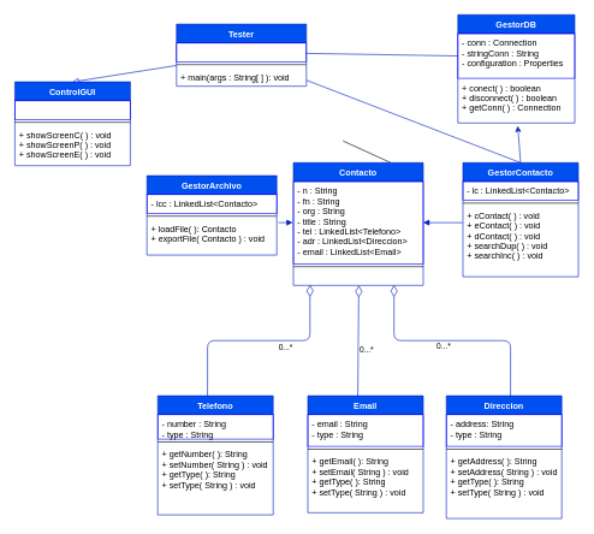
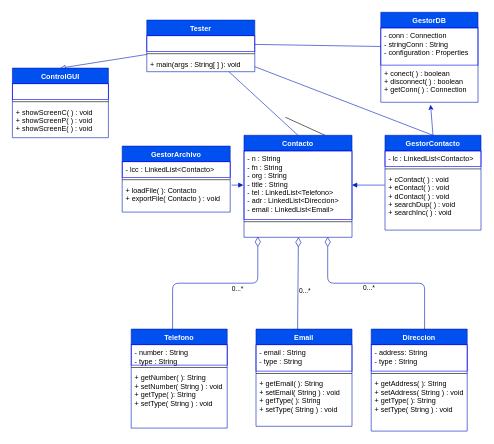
  <mxCell id="0" />
  <mxCell id="1" parent="0" />
  <mxCell id="2" style="edgeStyle=none;rounded=0;orthogonalLoop=1;jettySize=auto;html=1;exitX=0.75;exitY=0;exitDx=0;exitDy=0;endArrow=none;endFill=0;" edge="1" parent="1" source="3"><mxGeometry relative="1" as="geometry"><mxPoint x="474.765" y="194.824" as="targetPoint" /></mxGeometry></mxCell>
  <mxCell id="3" value="Contacto" style="swimlane;fontStyle=1;align=center;verticalAlign=top;childLayout=stackLayout;horizontal=1;startSize=26;horizontalStack=0;resizeParent=1;resizeParentMax=0;resizeLast=0;collapsible=1;marginBottom=0;fontColor=#ffffff;fillColor=#0050ef;strokeColor=#001DBC;" parent="1" vertex="1"><mxGeometry x="406" y="225" width="180" height="170" as="geometry"><mxRectangle x="210" y="300" width="80" height="26" as="alternateBounds" /></mxGeometry></mxCell>
  <mxCell id="4" value="- n : String&#10;- fn : String&#10;- org : String&#10;- title : String&#10;- tel : LinkedList&lt;Telefono&gt;&#10;- adr : LinkedList&lt;Direccion&gt;&#10;- email : LinkedList&lt;Email&gt;" style="text;fillColor=none;align=left;verticalAlign=top;spacingLeft=4;spacingRight=4;overflow=hidden;rotatable=0;points=[[0,0.5],[1,0.5]];portConstraint=eastwest;fontColor=#000000;strokeColor=#0000FF;" parent="3" vertex="1"><mxGeometry y="26" width="180" height="114" as="geometry" /></mxCell>
  <mxCell id="5" value="" style="line;strokeWidth=1;fillColor=none;align=left;verticalAlign=middle;spacingTop=-1;spacingLeft=3;spacingRight=3;rotatable=0;labelPosition=right;points=[];portConstraint=eastwest;fontColor=#000000;" parent="3" vertex="1"><mxGeometry y="140" width="180" height="8" as="geometry" /></mxCell>
  <mxCell id="6" value=" " style="text;strokeColor=none;align=left;verticalAlign=top;spacingLeft=4;spacingRight=4;overflow=hidden;rotatable=0;points=[[0,0.5],[1,0.5]];portConstraint=eastwest;fontColor=#000000;" parent="3" vertex="1"><mxGeometry y="148" width="180" height="22" as="geometry" /></mxCell>
  <mxCell id="7" value="Email" style="swimlane;fontStyle=1;align=center;verticalAlign=top;childLayout=stackLayout;horizontal=1;startSize=26;horizontalStack=0;resizeParent=1;resizeParentMax=0;resizeLast=0;collapsible=1;marginBottom=0;fontColor=#ffffff;fillColor=#0050ef;strokeColor=#001DBC;" parent="1" vertex="1"><mxGeometry x="426" y="548" width="160" height="162" as="geometry" /></mxCell>
  <mxCell id="8" value="- email : String&#10;- type : String" style="text;fillColor=none;align=left;verticalAlign=top;spacingLeft=4;spacingRight=4;overflow=hidden;rotatable=0;points=[[0,0.5],[1,0.5]];portConstraint=eastwest;fontColor=#000000;strokeColor=#0000FF;" parent="7" vertex="1"><mxGeometry y="26" width="160" height="44" as="geometry" /></mxCell>
  <mxCell id="9" value="" style="line;strokeWidth=1;fillColor=none;align=left;verticalAlign=middle;spacingTop=-1;spacingLeft=3;spacingRight=3;rotatable=0;labelPosition=right;points=[];portConstraint=eastwest;fontColor=#000000;" parent="7" vertex="1"><mxGeometry y="70" width="160" height="8" as="geometry" /></mxCell>
  <mxCell id="10" value="+ getEmail( ): String&#10;+ setEmail( String ) : void&#10;+ getType( ): String&#10;+ setType( String ) : void" style="text;strokeColor=none;fillColor=none;align=left;verticalAlign=top;spacingLeft=4;spacingRight=4;overflow=hidden;rotatable=0;points=[[0,0.5],[1,0.5]];portConstraint=eastwest;fontColor=#000000;" parent="7" vertex="1"><mxGeometry y="78" width="160" height="84" as="geometry" /></mxCell>
  <mxCell id="11" value="Telefono" style="swimlane;fontStyle=1;align=center;verticalAlign=top;childLayout=stackLayout;horizontal=1;startSize=26;horizontalStack=0;resizeParent=1;resizeParentMax=0;resizeLast=0;collapsible=1;marginBottom=0;fontColor=#ffffff;fillColor=#0050ef;strokeColor=#001DBC;" parent="1" vertex="1"><mxGeometry x="218" y="548" width="160" height="165" as="geometry" /></mxCell>
  <mxCell id="12" value="- number : String&#10;- type : String" style="text;fillColor=none;align=left;verticalAlign=top;spacingLeft=4;spacingRight=4;overflow=hidden;rotatable=0;points=[[0,0.5],[1,0.5]];portConstraint=eastwest;fontColor=#000000;strokeColor=#0000FF;" parent="11" vertex="1"><mxGeometry y="26" width="160" height="34" as="geometry" /></mxCell>
  <mxCell id="13" value="" style="line;strokeWidth=1;fillColor=none;align=left;verticalAlign=middle;spacingTop=-1;spacingLeft=3;spacingRight=3;rotatable=0;labelPosition=right;points=[];portConstraint=eastwest;fontColor=#000000;" parent="11" vertex="1"><mxGeometry y="60" width="160" height="8" as="geometry" /></mxCell>
  <mxCell id="14" value="+ getNumber( ): String&#10;+ setNumber( String ) : void&#10;+ getType( ): String&#10;+ setType( String ) : void" style="text;strokeColor=none;fillColor=none;align=left;verticalAlign=top;spacingLeft=4;spacingRight=4;overflow=hidden;rotatable=0;points=[[0,0.5],[1,0.5]];portConstraint=eastwest;fontColor=#000000;" parent="11" vertex="1"><mxGeometry y="68" width="160" height="97" as="geometry" /></mxCell>
  <mxCell id="15" value="Direccion" style="swimlane;fontStyle=1;align=center;verticalAlign=top;childLayout=stackLayout;horizontal=1;startSize=26;horizontalStack=0;resizeParent=1;resizeParentMax=0;resizeLast=0;collapsible=1;marginBottom=0;fontColor=#ffffff;fillColor=#0050ef;strokeColor=#001DBC;" parent="1" vertex="1"><mxGeometry x="618" y="548" width="160" height="170" as="geometry" /></mxCell>
  <mxCell id="16" value="- address: String&#10;- type : String" style="text;fillColor=none;align=left;verticalAlign=top;spacingLeft=4;spacingRight=4;overflow=hidden;rotatable=0;points=[[0,0.5],[1,0.5]];portConstraint=eastwest;fontColor=#000000;strokeColor=#0000FF;" parent="15" vertex="1"><mxGeometry y="26" width="160" height="44" as="geometry" /></mxCell>
  <mxCell id="17" value="" style="line;strokeWidth=1;fillColor=none;align=left;verticalAlign=middle;spacingTop=-1;spacingLeft=3;spacingRight=3;rotatable=0;labelPosition=right;points=[];portConstraint=eastwest;fontColor=#000000;" parent="15" vertex="1"><mxGeometry y="70" width="160" height="8" as="geometry" /></mxCell>
  <mxCell id="18" value="+ getAddress( ): String&#10;+ setAddress( String ) : void&#10;+ getType( ): String&#10;+ setType( String ) : void" style="text;strokeColor=none;fillColor=none;align=left;verticalAlign=top;spacingLeft=4;spacingRight=4;overflow=hidden;rotatable=0;points=[[0,0.5],[1,0.5]];portConstraint=eastwest;fontColor=#000000;" parent="15" vertex="1"><mxGeometry y="78" width="160" height="92" as="geometry" /></mxCell>
  <mxCell id="19" value="GestorArchivo" style="swimlane;fontStyle=1;align=center;verticalAlign=top;childLayout=stackLayout;horizontal=1;startSize=26;horizontalStack=0;resizeParent=1;resizeParentMax=0;resizeLast=0;collapsible=1;marginBottom=0;fontColor=#ffffff;fillColor=#0050ef;strokeColor=#001DBC;" parent="1" vertex="1"><mxGeometry x="203" y="243" width="180" height="110" as="geometry" /></mxCell>
  <mxCell id="20" value="- lcc : LinkedList&lt;Contacto&gt;" style="text;fillColor=none;align=left;verticalAlign=top;spacingLeft=4;spacingRight=4;overflow=hidden;rotatable=0;points=[[0,0.5],[1,0.5]];portConstraint=eastwest;fontColor=#000000;strokeColor=#0000FF;" parent="19" vertex="1"><mxGeometry y="26" width="180" height="26" as="geometry" /></mxCell>
  <mxCell id="21" value="" style="line;strokeWidth=1;fillColor=none;align=left;verticalAlign=middle;spacingTop=-1;spacingLeft=3;spacingRight=3;rotatable=0;labelPosition=right;points=[];portConstraint=eastwest;fontColor=#000000;" parent="19" vertex="1"><mxGeometry y="52" width="180" height="8" as="geometry" /></mxCell>
  <mxCell id="22" value="+ loadFile( ): Contacto&#10;+ exportFile( Contacto ) : void" style="text;strokeColor=none;fillColor=none;align=left;verticalAlign=top;spacingLeft=4;spacingRight=4;overflow=hidden;rotatable=0;points=[[0,0.5],[1,0.5]];portConstraint=eastwest;fontColor=#000000;" parent="19" vertex="1"><mxGeometry y="60" width="180" height="50" as="geometry" /></mxCell>
  <mxCell id="23" style="edgeStyle=none;rounded=0;orthogonalLoop=1;jettySize=auto;html=1;endArrow=block;endFill=0;fillColor=#0050ef;strokeColor=#001DBC;entryX=0.5;entryY=0;entryDx=0;entryDy=0;" edge="1" parent="1" source="26" target="30"><mxGeometry relative="1" as="geometry" /></mxCell>
+ <mxCell id="24" style="edgeStyle=none;rounded=0;orthogonalLoop=1;jettySize=auto;html=1;entryX=0.5;entryY=0;entryDx=0;entryDy=0;endArrow=none;endFill=0;fillColor=#0050ef;strokeColor=#001DBC;" edge="1" parent="1" source="26" target="3"><mxGeometry relative="1" as="geometry" /></mxCell>
  <mxCell id="25" style="edgeStyle=none;rounded=0;orthogonalLoop=1;jettySize=auto;html=1;entryX=0.5;entryY=0;entryDx=0;entryDy=0;endArrow=none;endFill=0;fillColor=#0050ef;strokeColor=#001DBC;" edge="1" parent="1" source="26" target="35"><mxGeometry relative="1" as="geometry" /></mxCell>
  <mxCell id="26" value="Tester" style="swimlane;fontStyle=1;align=center;verticalAlign=top;childLayout=stackLayout;horizontal=1;startSize=26;horizontalStack=0;resizeParent=1;resizeParentMax=0;resizeLast=0;collapsible=1;marginBottom=0;fontColor=#ffffff;labelBackgroundColor=none;fillColor=#0050ef;strokeColor=#001DBC;" parent="1" vertex="1"><mxGeometry x="244" y="33" width="180" height="86" as="geometry" /></mxCell>
  <mxCell id="27" value=" " style="text;fillColor=none;align=left;verticalAlign=top;spacingLeft=4;spacingRight=4;overflow=hidden;rotatable=0;points=[[0,0.5],[1,0.5]];portConstraint=eastwest;fontColor=#000000;strokeColor=#0000FF;" parent="26" vertex="1"><mxGeometry y="26" width="180" height="26" as="geometry" /></mxCell>
  <mxCell id="28" value="" style="line;strokeWidth=1;fillColor=none;align=left;verticalAlign=middle;spacingTop=-1;spacingLeft=3;spacingRight=3;rotatable=0;labelPosition=right;points=[];portConstraint=eastwest;fontColor=#000000;" parent="26" vertex="1"><mxGeometry y="52" width="180" height="8" as="geometry" /></mxCell>
  <mxCell id="29" value="+ main(args : String[ ] ): void" style="text;strokeColor=none;fillColor=none;align=left;verticalAlign=top;spacingLeft=4;spacingRight=4;overflow=hidden;rotatable=0;points=[[0,0.5],[1,0.5]];portConstraint=eastwest;fontColor=#000000;" parent="26" vertex="1"><mxGeometry y="60" width="180" height="26" as="geometry" /></mxCell>
  <mxCell id="30" value="ControlGUI" style="swimlane;fontStyle=1;align=center;verticalAlign=top;childLayout=stackLayout;horizontal=1;startSize=26;horizontalStack=0;resizeParent=1;resizeParentMax=0;resizeLast=0;collapsible=1;marginBottom=0;fontColor=#ffffff;fillColor=#0050ef;strokeColor=#001DBC;" parent="1" vertex="1"><mxGeometry x="20" y="113" width="160" height="116" as="geometry" /></mxCell>
  <mxCell id="31" value=" " style="text;fillColor=none;align=left;verticalAlign=top;spacingLeft=4;spacingRight=4;overflow=hidden;rotatable=0;points=[[0,0.5],[1,0.5]];portConstraint=eastwest;fontColor=#000000;strokeColor=#0000FF;" parent="30" vertex="1"><mxGeometry y="26" width="160" height="26" as="geometry" /></mxCell>
  <mxCell id="32" value="" style="line;strokeWidth=1;fillColor=none;align=left;verticalAlign=middle;spacingTop=-1;spacingLeft=3;spacingRight=3;rotatable=0;labelPosition=right;points=[];portConstraint=eastwest;fontColor=#000000;" parent="30" vertex="1"><mxGeometry y="52" width="160" height="8" as="geometry" /></mxCell>
  <mxCell id="33" value="+ showScreenC( ) : void&#10;+ showScreenP( ) : void&#10;+ showScreenE( ) : void" style="text;strokeColor=none;fillColor=none;align=left;verticalAlign=top;spacingLeft=4;spacingRight=4;overflow=hidden;rotatable=0;points=[[0,0.5],[1,0.5]];portConstraint=eastwest;fontColor=#000000;" parent="30" vertex="1"><mxGeometry y="60" width="160" height="56" as="geometry" /></mxCell>
  <mxCell id="34" style="edgeStyle=none;rounded=0;orthogonalLoop=1;jettySize=auto;html=1;fontColor=#000000;endArrow=classic;endFill=1;fillColor=#0050ef;strokeColor=#001DBC;exitX=0.5;exitY=0;exitDx=0;exitDy=0;startArrow=none;startFill=0;entryX=0.512;entryY=1.065;entryDx=0;entryDy=0;entryPerimeter=0;" edge="1" parent="1" source="35" target="46"><mxGeometry relative="1" as="geometry"><mxPoint x="695" y="152" as="targetPoint" /></mxGeometry></mxCell>
  <mxCell id="35" value="GestorContacto" style="swimlane;fontStyle=1;align=center;verticalAlign=top;childLayout=stackLayout;horizontal=1;startSize=26;horizontalStack=0;resizeParent=1;resizeParentMax=0;resizeLast=0;collapsible=1;marginBottom=0;fontColor=#ffffff;fillColor=#0050ef;strokeColor=#001DBC;" parent="1" vertex="1"><mxGeometry x="641" y="225" width="160" height="158" as="geometry" /></mxCell>
  <mxCell id="36" value="- lc : LinkedList&lt;Contacto&gt;" style="text;align=left;verticalAlign=top;spacingLeft=4;spacingRight=4;overflow=hidden;rotatable=0;points=[[0,0.5],[1,0.5]];portConstraint=eastwest;fontColor=#000000;strokeColor=#0000FF;" parent="35" vertex="1"><mxGeometry y="26" width="160" height="26" as="geometry" /></mxCell>
  <mxCell id="37" value="" style="line;strokeWidth=1;fillColor=none;align=left;verticalAlign=middle;spacingTop=-1;spacingLeft=3;spacingRight=3;rotatable=0;labelPosition=right;points=[];portConstraint=eastwest;fontColor=#000000;" parent="35" vertex="1"><mxGeometry y="52" width="160" height="8" as="geometry" /></mxCell>
  <mxCell id="38" value="+ cContact( ) : void&#10;+ eContact( ) : void&#10;+ dContact( ) : void&#10;+ searchDup( ) : void&#10;+ searchInc( ) : void" style="text;strokeColor=none;fillColor=none;align=left;verticalAlign=top;spacingLeft=4;spacingRight=4;overflow=hidden;rotatable=0;points=[[0,0.5],[1,0.5]];portConstraint=eastwest;fontColor=#000000;" parent="35" vertex="1"><mxGeometry y="60" width="160" height="98" as="geometry" /></mxCell>
  <mxCell id="39" value="&lt;span style=&quot;background-color: rgb(255 , 255 , 255)&quot;&gt;0...*&lt;/span&gt;" style="endArrow=none;html=1;endSize=12;startArrow=diamondThin;startSize=14;startFill=0;align=left;verticalAlign=bottom;fontColor=#000000;strokeColor=#001DBC;exitX=0.128;exitY=0.962;exitDx=0;exitDy=0;exitPerimeter=0;entryX=0.431;entryY=0;entryDx=0;entryDy=0;entryPerimeter=0;edgeStyle=orthogonalEdgeStyle;endFill=0;fillColor=#0050ef;" parent="1" source="6" target="11" edge="1"><mxGeometry x="-0.175" y="18" relative="1" as="geometry"><mxPoint x="57" y="515" as="sourcePoint" /><mxPoint x="217" y="515" as="targetPoint" /><mxPoint as="offset" /></mxGeometry></mxCell>
  <mxCell id="40" value="&lt;span style=&quot;background-color: rgb(255 , 255 , 255)&quot;&gt;0...*&lt;/span&gt;" style="endArrow=none;html=1;endSize=12;startArrow=diamondThin;startSize=14;startFill=0;align=left;verticalAlign=bottom;fontColor=#000000;strokeColor=#001DBC;endFill=0;exitX=0.504;exitY=0.996;exitDx=0;exitDy=0;exitPerimeter=0;entryX=0.433;entryY=0.01;entryDx=0;entryDy=0;entryPerimeter=0;fillColor=#0050ef;" parent="1" source="6" target="7" edge="1"><mxGeometry x="0.273" relative="1" as="geometry"><mxPoint x="274" y="511" as="sourcePoint" /><mxPoint x="279" y="546" as="targetPoint" /><mxPoint as="offset" /></mxGeometry></mxCell>
  <mxCell id="41" value="&lt;span style=&quot;background-color: rgb(255 , 255 , 255)&quot;&gt;0...*&lt;/span&gt;" style="endArrow=none;html=1;endSize=12;startArrow=diamondThin;startSize=14;startFill=0;edgeStyle=orthogonalEdgeStyle;align=left;verticalAlign=bottom;fontColor=#000000;strokeColor=#001DBC;exitX=0.775;exitY=0.973;exitDx=0;exitDy=0;exitPerimeter=0;endFill=0;entryX=0.556;entryY=0.012;entryDx=0;entryDy=0;entryPerimeter=0;fillColor=#0050ef;" parent="1" source="6" target="15" edge="1"><mxGeometry x="-0.147" y="-16" relative="1" as="geometry"><mxPoint x="372" y="509" as="sourcePoint" /><mxPoint x="483" y="522" as="targetPoint" /><mxPoint y="1" as="offset" /></mxGeometry></mxCell>
  <mxCell id="42" value="" style="endArrow=none;startArrow=block;endFill=0;startFill=1;html=1;exitX=1;exitY=0.5;exitDx=0;exitDy=0;fillColor=#0050ef;strokeColor=#001DBC;entryX=-0.003;entryY=0.235;entryDx=0;entryDy=0;entryPerimeter=0;" edge="1" parent="1" source="4" target="38"><mxGeometry width="160" relative="1" as="geometry"><mxPoint x="380" y="481" as="sourcePoint" /><mxPoint x="639" y="312" as="targetPoint" /></mxGeometry></mxCell>
  <mxCell id="43" value="" style="endArrow=none;startArrow=block;endFill=0;startFill=1;html=1;fillColor=#0050ef;strokeColor=#001DBC;entryX=1.013;entryY=0.1;entryDx=0;entryDy=0;entryPerimeter=0;" edge="1" parent="1" target="22"><mxGeometry width="160" relative="1" as="geometry"><mxPoint x="405" y="308" as="sourcePoint" /><mxPoint x="358" y="268" as="targetPoint" /></mxGeometry></mxCell>
  <mxCell id="44" value="GestorDB" style="swimlane;fontStyle=1;align=center;verticalAlign=top;childLayout=stackLayout;horizontal=1;startSize=26;horizontalStack=0;resizeParent=1;resizeParentMax=0;resizeLast=0;collapsible=1;marginBottom=0;fillColor=#0050ef;strokeColor=#001DBC;fontColor=#ffffff;" vertex="1" parent="1"><mxGeometry x="634" y="20" width="162" height="150" as="geometry" /></mxCell>
  <mxCell id="45" value="- conn : Connection&#10;- stringConn : String&#10;- configuration : Properties" style="text;fillColor=none;align=left;verticalAlign=top;spacingLeft=4;spacingRight=4;overflow=hidden;rotatable=0;points=[[0,0.5],[1,0.5]];portConstraint=eastwest;strokeColor=#0000FF;fontColor=#000000;" vertex="1" parent="44"><mxGeometry y="26" width="162" height="62" as="geometry" /></mxCell>
  <mxCell id="46" value="+ conect( ) : boolean&#10;+ disconnect( ) : boolean&#10;+ getConn( ) : Connection" style="text;strokeColor=none;fillColor=none;align=left;verticalAlign=top;spacingLeft=4;spacingRight=4;overflow=hidden;rotatable=0;points=[[0,0.5],[1,0.5]];portConstraint=eastwest;fontColor=#000000;" vertex="1" parent="44"><mxGeometry y="88" width="162" height="62" as="geometry" /></mxCell>
  <mxCell id="47" style="edgeStyle=none;rounded=0;orthogonalLoop=1;jettySize=auto;html=1;entryX=0;entryY=0.5;entryDx=0;entryDy=0;fontColor=#000000;endArrow=none;endFill=0;fillColor=#0050ef;strokeColor=#001DBC;" edge="1" parent="1" source="27" target="45"><mxGeometry relative="1" as="geometry" /></mxCell>
